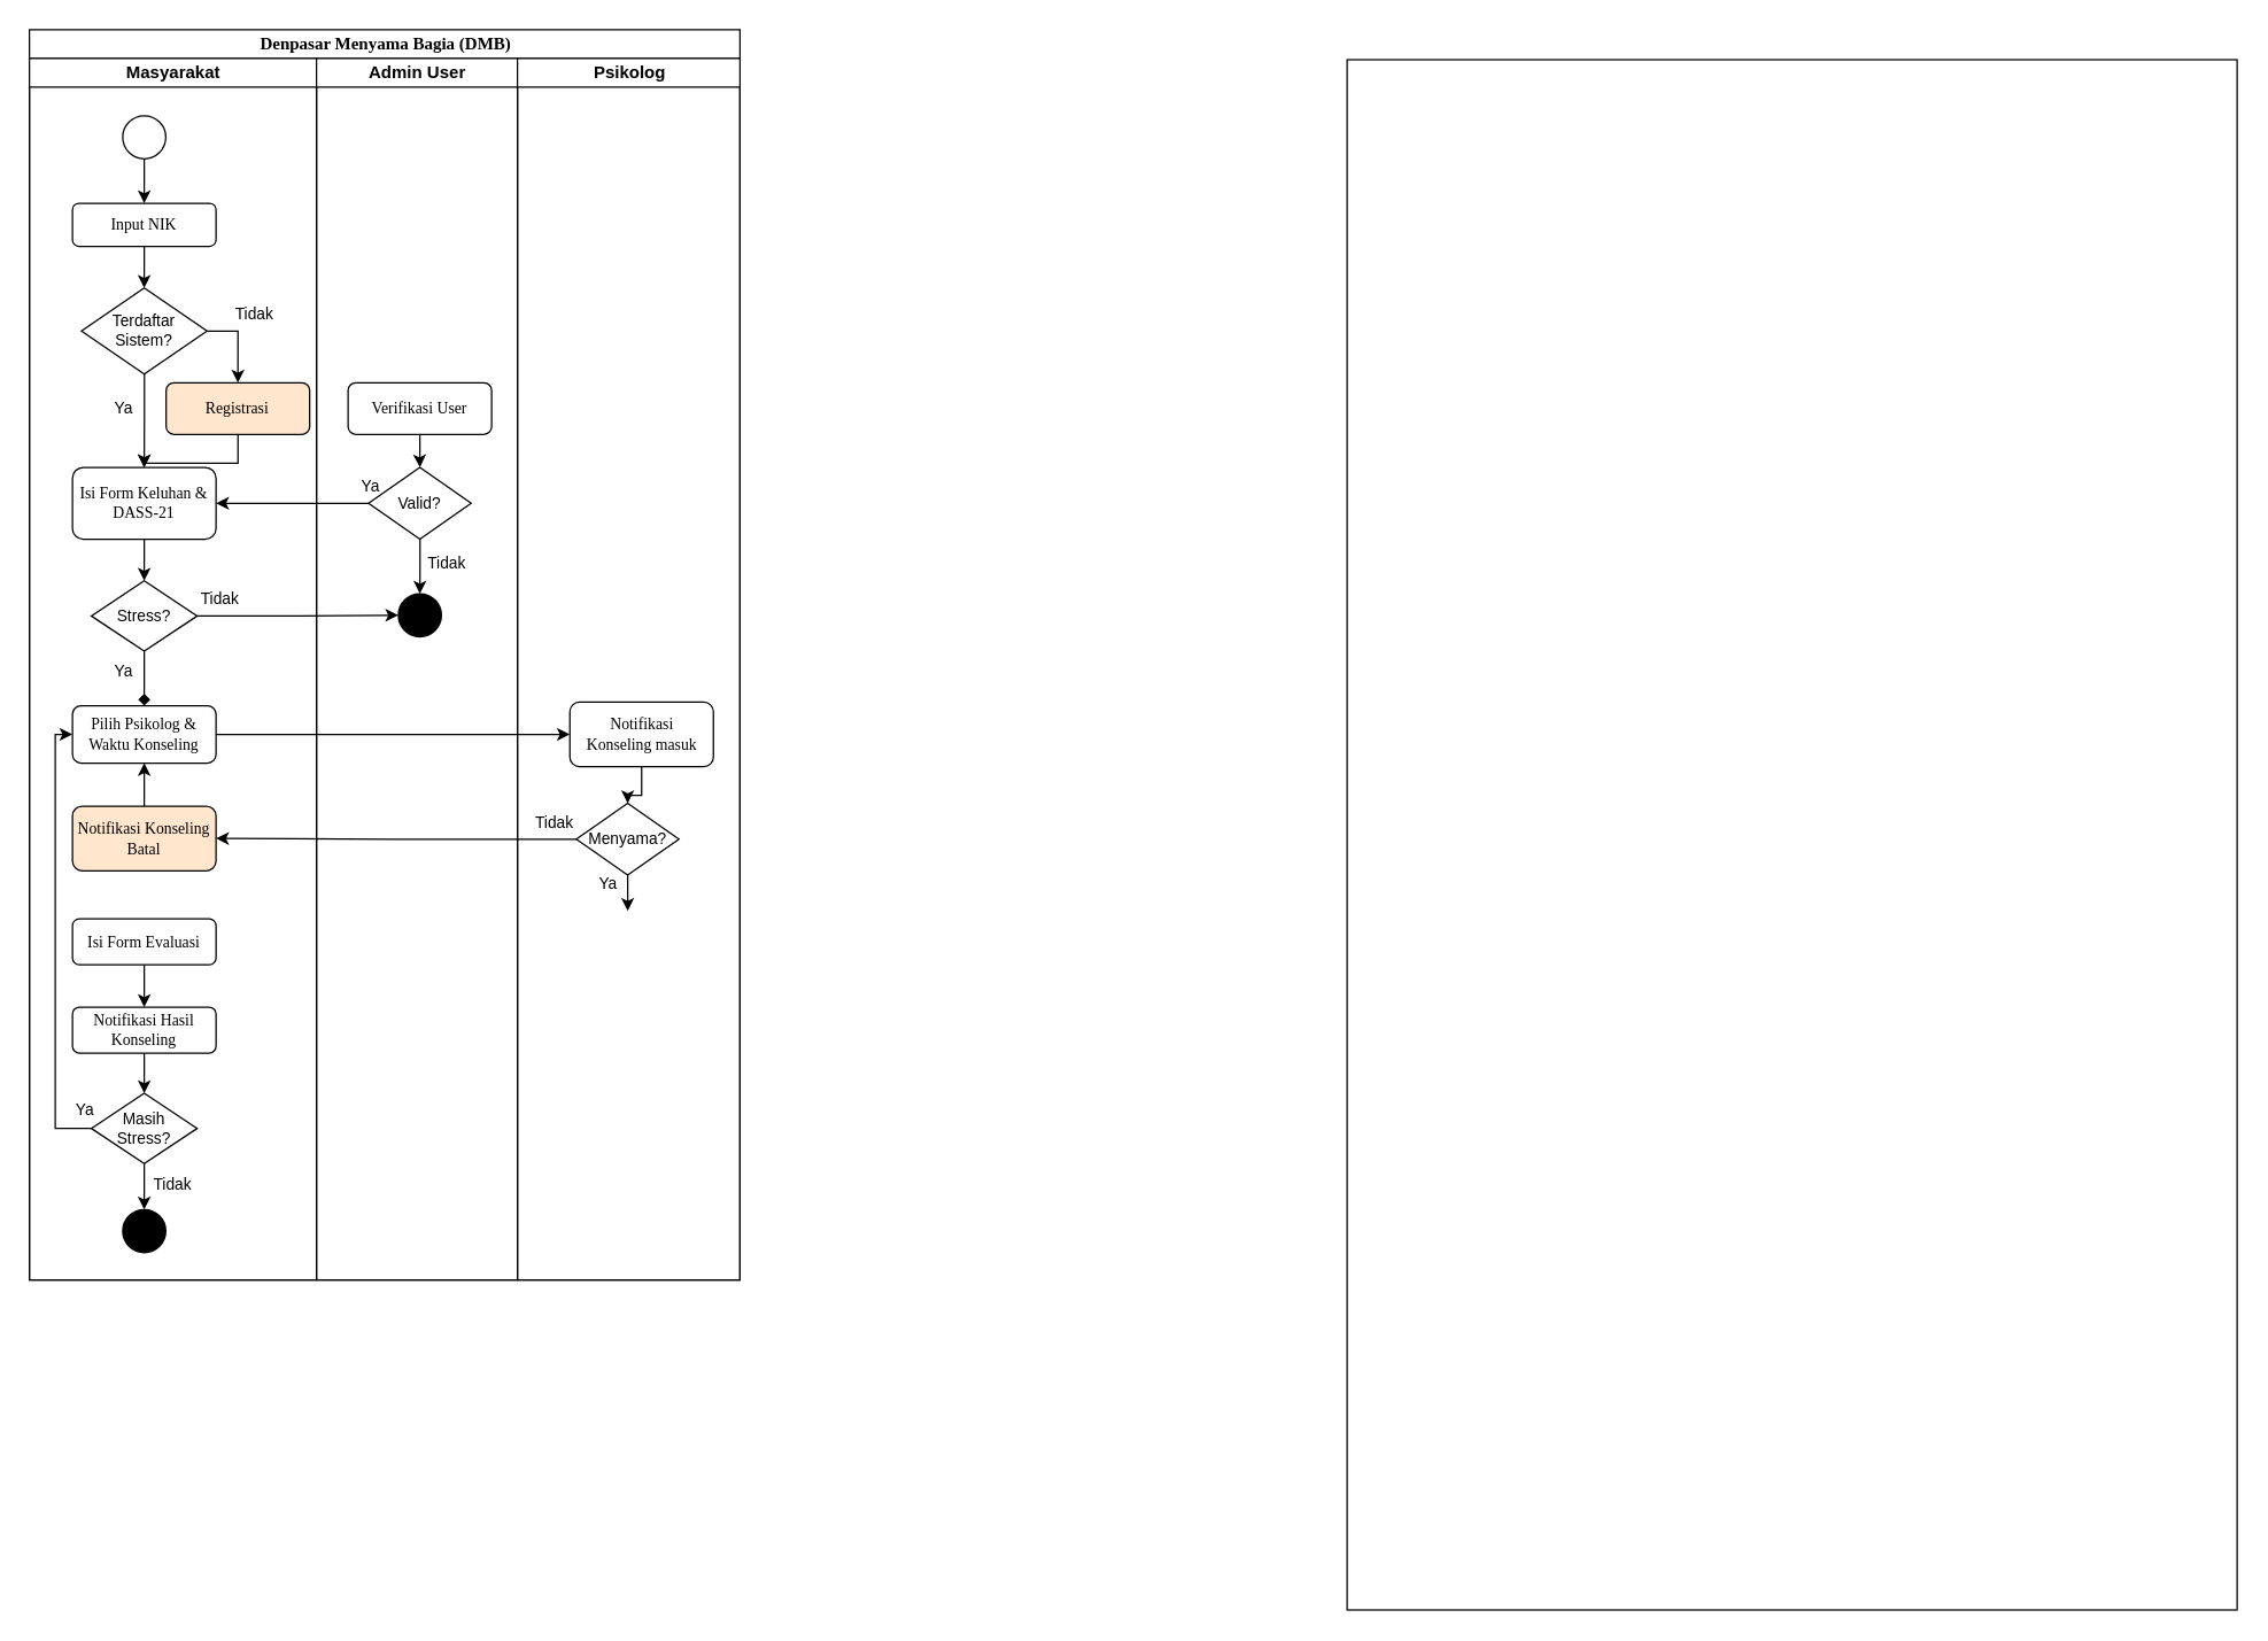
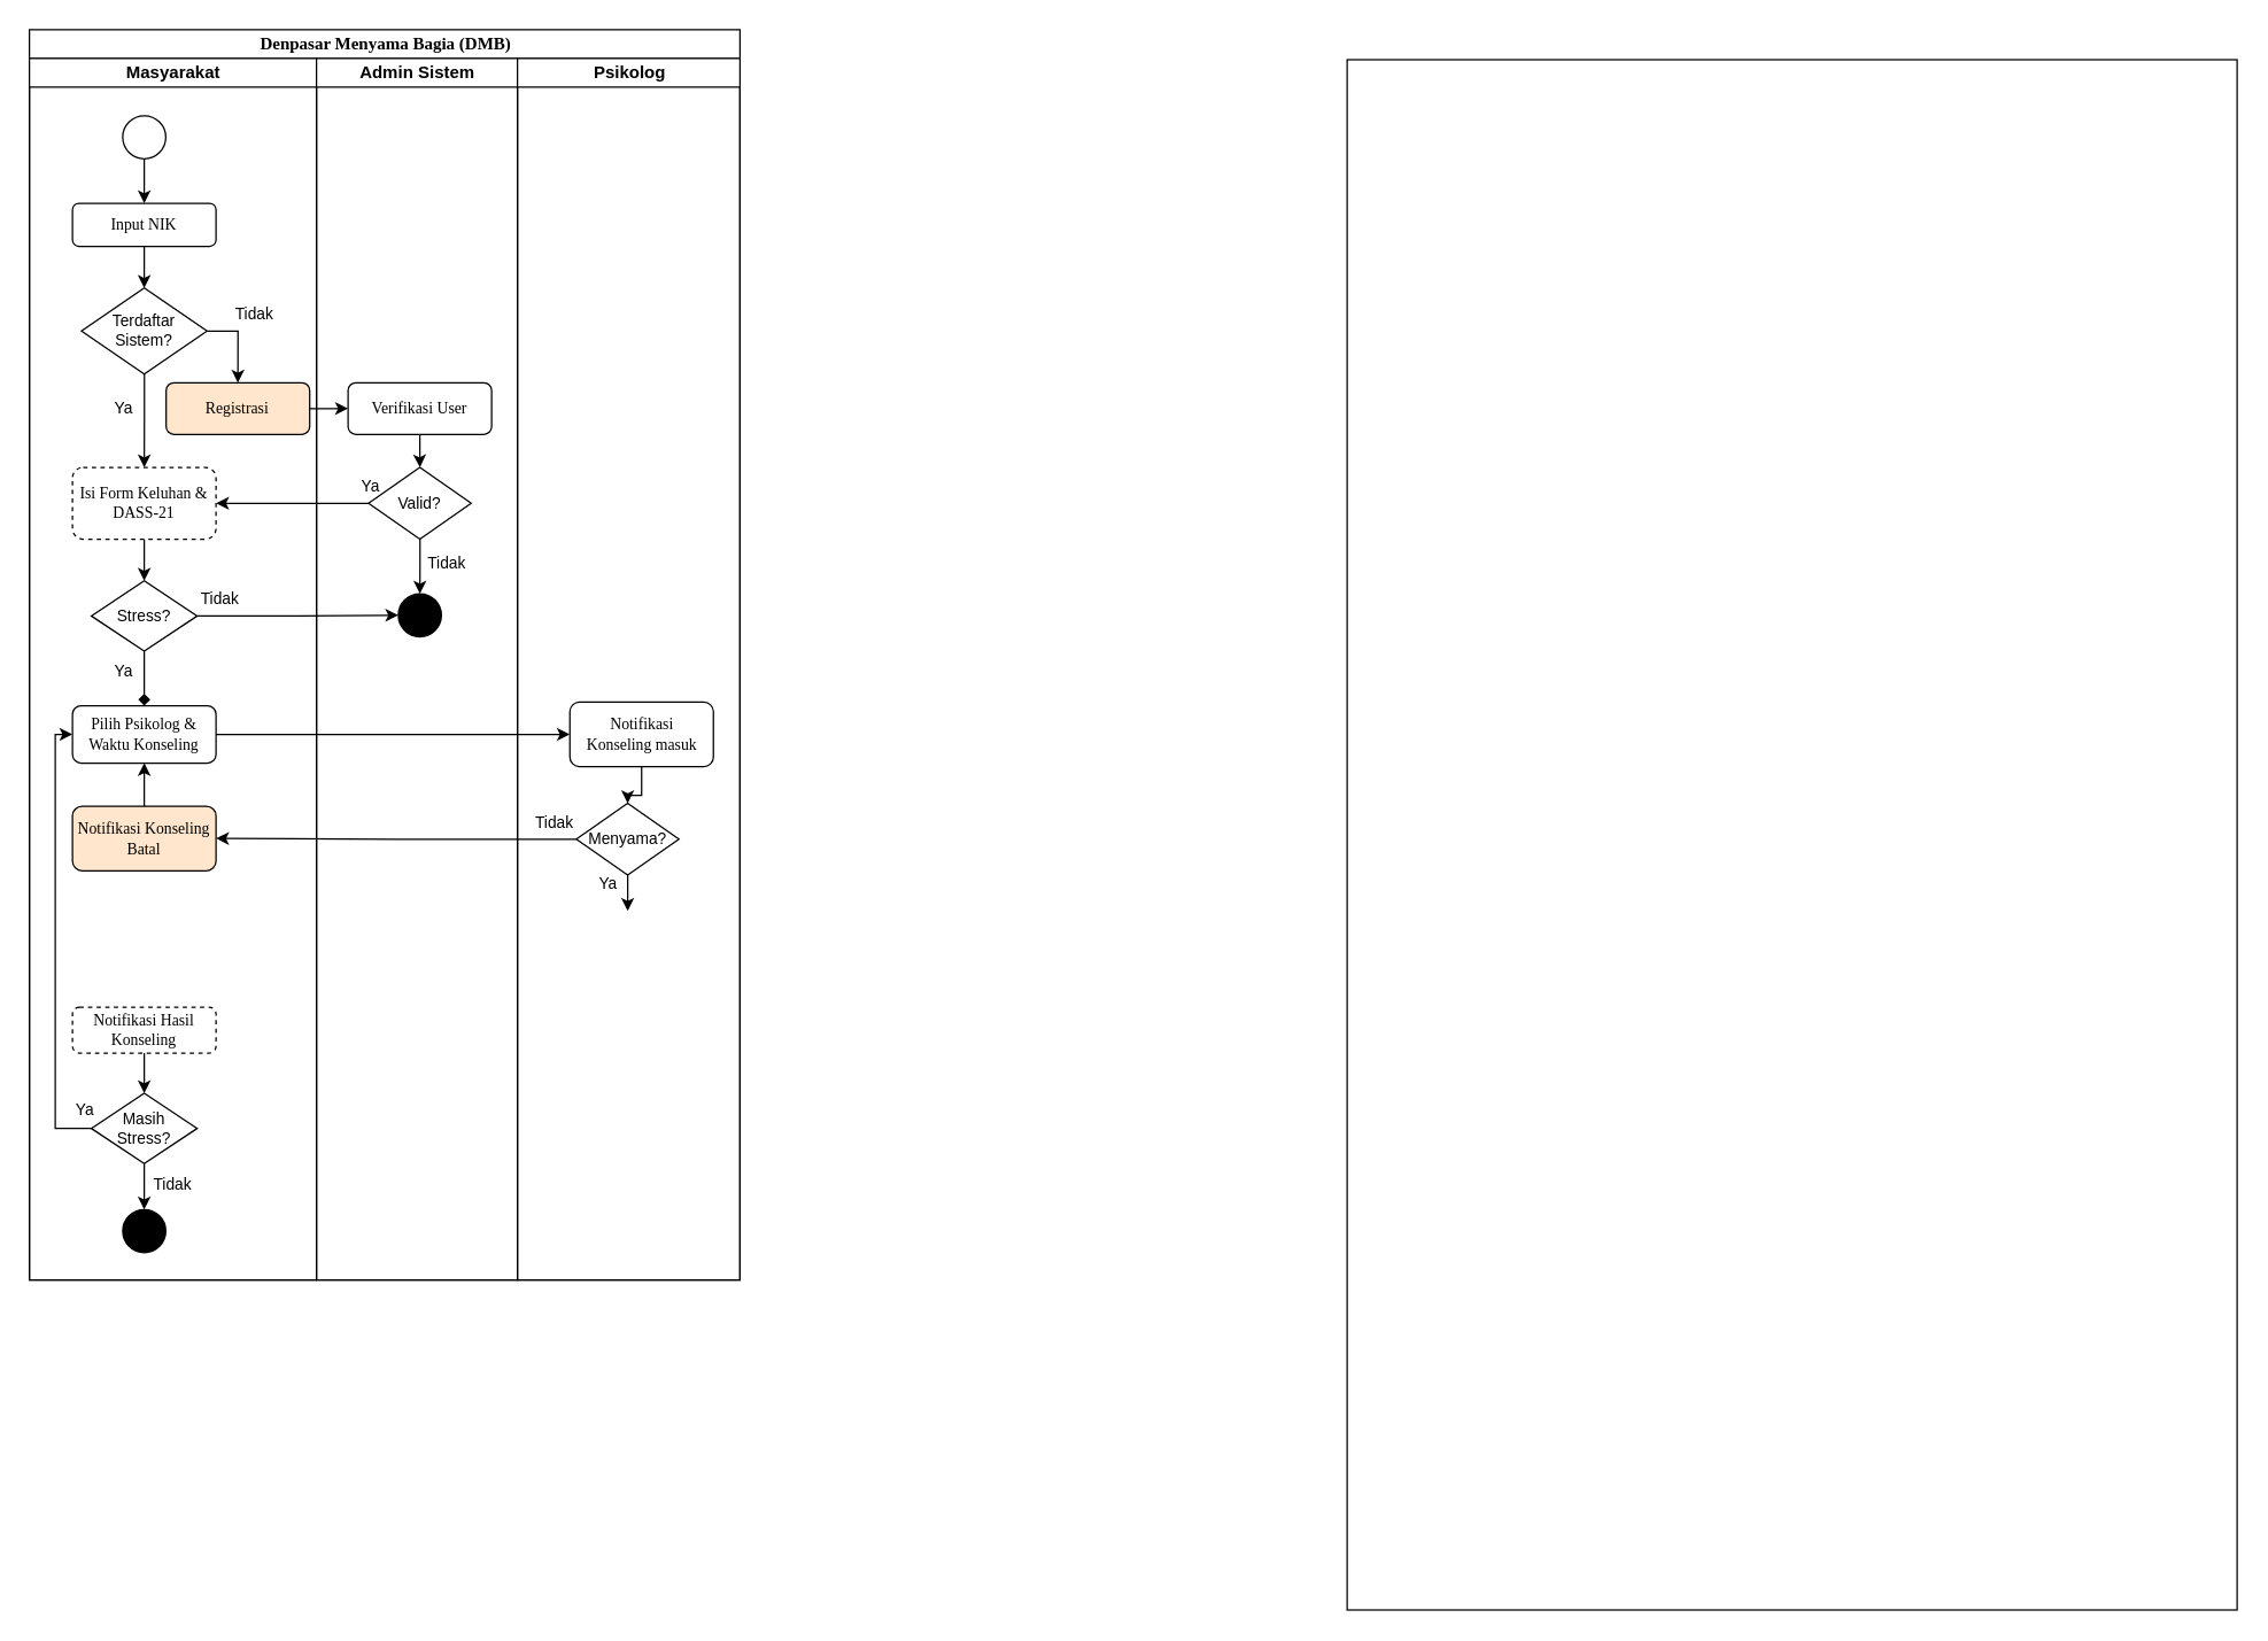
  <mxCell id="0" />
  <mxCell id="1" parent="0" />
  <mxCell id="2" value="" style="rounded=0;whiteSpace=wrap;html=1;fillColor=none;" parent="1" vertex="1"><mxGeometry x="938" y="41" width="620" height="1080" as="geometry" /></mxCell>
  <mxCell id="3" value="&lt;font style=&quot;font-size: 12px;&quot;&gt;Denpasar Menyama Bagia (DMB)&lt;/font&gt;" style="swimlane;html=1;childLayout=stackLayout;startSize=20;rounded=0;shadow=0;labelBackgroundColor=none;strokeWidth=1;fontFamily=Verdana;fontSize=8;align=center;" parent="1" vertex="1"><mxGeometry x="20" y="20" width="495" height="871" as="geometry" /></mxCell>
  <mxCell id="4" value="Masyarakat" style="swimlane;html=1;startSize=20;" parent="3" vertex="1"><mxGeometry y="20" width="200" height="851" as="geometry" /></mxCell>
  <mxCell id="5" style="edgeStyle=orthogonalEdgeStyle;rounded=0;orthogonalLoop=1;jettySize=auto;html=1;entryX=0.5;entryY=0;entryDx=0;entryDy=0;" parent="4" source="6" target="15" edge="1"><mxGeometry relative="1" as="geometry"><mxPoint x="80" y="160" as="targetPoint" /></mxGeometry></mxCell>
  <mxCell id="6" value="&lt;font style=&quot;font-size: 11px;&quot;&gt;Input NIK&lt;/font&gt;" style="rounded=1;whiteSpace=wrap;html=1;shadow=0;labelBackgroundColor=none;strokeWidth=1;fontFamily=Verdana;fontSize=8;align=center;" parent="4" vertex="1"><mxGeometry x="30" y="101" width="100" height="30" as="geometry" /></mxCell>
  <mxCell id="7" style="edgeStyle=orthogonalEdgeStyle;rounded=0;orthogonalLoop=1;jettySize=auto;html=1;" parent="4" source="8" target="6" edge="1"><mxGeometry relative="1" as="geometry" /></mxCell>
  <mxCell id="8" value="" style="ellipse;whiteSpace=wrap;html=1;aspect=fixed;" parent="4" vertex="1"><mxGeometry x="65" y="40" width="30" height="30" as="geometry" /></mxCell>
- <mxCell id="9" style="edgeStyle=orthogonalEdgeStyle;rounded=0;orthogonalLoop=1;jettySize=auto;html=1;" edge="1" parent="4" source="10" target="32"><mxGeometry relative="1" as="geometry" /></mxCell>
- <mxCell id="10" value="&lt;font style=&quot;font-size: 11px;&quot;&gt;Isi Form Evaluasi&lt;/font&gt;" style="rounded=1;whiteSpace=wrap;html=1;shadow=0;labelBackgroundColor=none;strokeWidth=1;fontFamily=Verdana;fontSize=8;align=center;" parent="4" vertex="1"><mxGeometry x="30.01" y="599.5" width="100" height="32" as="geometry" /></mxCell>
  <mxCell id="11" style="edgeStyle=orthogonalEdgeStyle;rounded=0;orthogonalLoop=1;jettySize=auto;html=1;" edge="1" parent="4" source="12" target="20"><mxGeometry relative="1" as="geometry" /></mxCell>
- <mxCell id="12" value="&lt;font style=&quot;font-size: 11px;&quot;&gt;Isi Form Keluhan &amp;amp; DASS-21&lt;br&gt;&lt;/font&gt;" style="rounded=1;whiteSpace=wrap;html=1;shadow=0;labelBackgroundColor=none;strokeWidth=1;fontFamily=Verdana;fontSize=8;align=center;" parent="4" vertex="1"><mxGeometry x="30" y="285" width="100" height="50" as="geometry" /></mxCell>
+ <mxCell id="12" value="&lt;font style=&quot;font-size: 11px;&quot;&gt;Isi Form Keluhan &amp;amp; DASS-21&lt;br&gt;&lt;/font&gt;" style="rounded=1;whiteSpace=wrap;html=1;shadow=0;labelBackgroundColor=none;strokeWidth=1;fontFamily=Verdana;fontSize=8;align=center;dashed=1;" parent="4" vertex="1"><mxGeometry x="30" y="285" width="100" height="50" as="geometry" /></mxCell>
  <mxCell id="13" style="edgeStyle=orthogonalEdgeStyle;rounded=0;orthogonalLoop=1;jettySize=auto;html=1;entryX=0.5;entryY=0;entryDx=0;entryDy=0;" edge="1" parent="4" source="15" target="12"><mxGeometry relative="1" as="geometry" /></mxCell>
  <mxCell id="14" style="edgeStyle=orthogonalEdgeStyle;rounded=0;orthogonalLoop=1;jettySize=auto;html=1;entryX=0.5;entryY=0;entryDx=0;entryDy=0;" edge="1" parent="4" source="15" target="16"><mxGeometry relative="1" as="geometry"><Array as="points"><mxPoint x="145" y="190" /></Array></mxGeometry></mxCell>
  <mxCell id="15" value="Terdaftar Sistem?" style="rhombus;whiteSpace=wrap;html=1;fontSize=11;" vertex="1" parent="4"><mxGeometry x="36.25" y="160" width="87.5" height="60" as="geometry" /></mxCell>
  <mxCell id="16" value="&lt;font style=&quot;font-size: 11px;&quot;&gt;Registrasi&lt;/font&gt;" style="rounded=1;whiteSpace=wrap;html=1;shadow=0;labelBackgroundColor=none;strokeWidth=1;fontFamily=Verdana;fontSize=8;align=center;fillColor=#ffe6cc;" vertex="1" parent="4"><mxGeometry x="95.25" y="226" width="100" height="36" as="geometry" /></mxCell>
  <mxCell id="17" value="Tidak" style="text;html=1;strokeColor=none;fillColor=none;align=center;verticalAlign=middle;whiteSpace=wrap;rounded=0;fontSize=11;" vertex="1" parent="4"><mxGeometry x="127" y="163" width="60" height="30" as="geometry" /></mxCell>
  <mxCell id="18" value="&lt;font style=&quot;font-size: 11px;&quot;&gt;Pilih Psikolog &amp;amp; Waktu Konseling&lt;/font&gt;" style="rounded=1;whiteSpace=wrap;html=1;shadow=0;labelBackgroundColor=none;strokeWidth=1;fontFamily=Verdana;fontSize=8;align=center;" vertex="1" parent="4"><mxGeometry x="30" y="451" width="100" height="40" as="geometry" /></mxCell>
  <mxCell id="19" style="edgeStyle=orthogonalEdgeStyle;rounded=0;orthogonalLoop=1;jettySize=auto;html=1;endArrow=diamond;" edge="1" parent="4" source="20" target="18"><mxGeometry relative="1" as="geometry" /></mxCell>
  <mxCell id="20" value="Stress?" style="rhombus;whiteSpace=wrap;html=1;fontSize=11;" vertex="1" parent="4"><mxGeometry x="43.13" y="364" width="73.75" height="49" as="geometry" /></mxCell>
  <mxCell id="21" value="Ya" style="text;html=1;strokeColor=none;fillColor=none;align=center;verticalAlign=middle;whiteSpace=wrap;rounded=0;fontSize=11;" vertex="1" parent="4"><mxGeometry x="36" y="412" width="60" height="30" as="geometry" /></mxCell>
  <mxCell id="22" value="Tidak" style="text;html=1;strokeColor=none;fillColor=none;align=center;verticalAlign=middle;whiteSpace=wrap;rounded=0;fontSize=11;" vertex="1" parent="4"><mxGeometry x="103" y="362" width="60" height="30" as="geometry" /></mxCell>
  <mxCell id="23" style="edgeStyle=orthogonalEdgeStyle;rounded=0;orthogonalLoop=1;jettySize=auto;html=1;" edge="1" parent="4" source="24" target="18"><mxGeometry relative="1" as="geometry" /></mxCell>
  <mxCell id="24" value="&lt;div&gt;&lt;font style=&quot;font-size: 11px;&quot;&gt;Notifikasi Konseling Batal&lt;br&gt;&lt;/font&gt;&lt;/div&gt;" style="rounded=1;whiteSpace=wrap;html=1;shadow=0;labelBackgroundColor=none;strokeWidth=1;fontFamily=Verdana;fontSize=8;align=center;fillColor=#ffe6cc;" vertex="1" parent="4"><mxGeometry x="30" y="521" width="100" height="45" as="geometry" /></mxCell>
  <mxCell id="25" style="edgeStyle=orthogonalEdgeStyle;rounded=0;orthogonalLoop=1;jettySize=auto;html=1;entryX=0;entryY=0.5;entryDx=0;entryDy=0;" edge="1" parent="4" source="27" target="18"><mxGeometry relative="1" as="geometry"><Array as="points"><mxPoint x="18" y="746" /><mxPoint x="18" y="471" /></Array></mxGeometry></mxCell>
  <mxCell id="26" style="edgeStyle=orthogonalEdgeStyle;rounded=0;orthogonalLoop=1;jettySize=auto;html=1;entryX=0;entryY=0.5;entryDx=0;entryDy=0;" edge="1" parent="4" source="27" target="29"><mxGeometry relative="1" as="geometry" /></mxCell>
  <mxCell id="27" value="&lt;div&gt;Masih&lt;/div&gt;&lt;div&gt;Stress?&lt;/div&gt;" style="rhombus;whiteSpace=wrap;html=1;fontSize=11;" vertex="1" parent="4"><mxGeometry x="43.13" y="721" width="73.75" height="49" as="geometry" /></mxCell>
  <mxCell id="28" value="Ya" style="text;html=1;strokeColor=none;fillColor=none;align=center;verticalAlign=middle;whiteSpace=wrap;rounded=0;fontSize=11;" vertex="1" parent="4"><mxGeometry x="9" y="718" width="60" height="30" as="geometry" /></mxCell>
  <mxCell id="29" value="" style="ellipse;whiteSpace=wrap;html=1;fontSize=8;fontFamily=Verdana;rounded=1;shadow=0;labelBackgroundColor=none;strokeWidth=1;direction=south;fillColor=#000000;" parent="4" vertex="1"><mxGeometry x="65" y="802" width="30" height="30" as="geometry" /></mxCell>
  <mxCell id="30" value="Tidak" style="text;html=1;strokeColor=none;fillColor=none;align=center;verticalAlign=middle;whiteSpace=wrap;rounded=0;fontSize=11;" vertex="1" parent="4"><mxGeometry x="70.01" y="770" width="60" height="30" as="geometry" /></mxCell>
  <mxCell id="31" style="edgeStyle=orthogonalEdgeStyle;rounded=0;orthogonalLoop=1;jettySize=auto;html=1;" edge="1" parent="4" source="32" target="27"><mxGeometry relative="1" as="geometry" /></mxCell>
- <mxCell id="32" value="&lt;font style=&quot;font-size: 11px;&quot;&gt;Notifikasi Hasil Konseling&lt;br&gt;&lt;/font&gt;" style="rounded=1;whiteSpace=wrap;html=1;shadow=0;labelBackgroundColor=none;strokeWidth=1;fontFamily=Verdana;fontSize=8;align=center;" vertex="1" parent="4"><mxGeometry x="30.01" y="661" width="100" height="32" as="geometry" /></mxCell>
- <mxCell id="33" value="Admin User" style="swimlane;html=1;startSize=20;" parent="3" vertex="1"><mxGeometry x="200" y="20" width="140" height="851" as="geometry" /></mxCell>
+ <mxCell id="32" value="&lt;font style=&quot;font-size: 11px;&quot;&gt;Notifikasi Hasil Konseling&lt;br&gt;&lt;/font&gt;" style="rounded=1;whiteSpace=wrap;html=1;shadow=0;labelBackgroundColor=none;strokeWidth=1;fontFamily=Verdana;fontSize=8;align=center;dashed=1;" vertex="1" parent="4"><mxGeometry x="30.01" y="661" width="100" height="32" as="geometry" /></mxCell>
+ <mxCell id="33" value="Admin Sistem" style="swimlane;html=1;startSize=20;" parent="3" vertex="1"><mxGeometry x="200" y="20" width="140" height="851" as="geometry" /></mxCell>
  <mxCell id="34" style="edgeStyle=orthogonalEdgeStyle;rounded=0;orthogonalLoop=1;jettySize=auto;html=1;" edge="1" parent="33" source="35" target="37"><mxGeometry relative="1" as="geometry" /></mxCell>
  <mxCell id="35" value="&lt;font style=&quot;font-size: 11px;&quot;&gt;Verifikasi User&lt;/font&gt;" style="rounded=1;whiteSpace=wrap;html=1;shadow=0;labelBackgroundColor=none;strokeWidth=1;fontFamily=Verdana;fontSize=8;align=center;" parent="33" vertex="1"><mxGeometry x="22" y="226" width="100" height="36" as="geometry" /></mxCell>
  <mxCell id="36" style="edgeStyle=orthogonalEdgeStyle;rounded=0;orthogonalLoop=1;jettySize=auto;html=1;" edge="1" parent="33" source="37" target="38"><mxGeometry relative="1" as="geometry" /></mxCell>
  <mxCell id="37" value="Valid?" style="rhombus;whiteSpace=wrap;html=1;fontSize=11;" vertex="1" parent="33"><mxGeometry x="36.25" y="285" width="71.5" height="50" as="geometry" /></mxCell>
  <mxCell id="38" value="" style="ellipse;whiteSpace=wrap;html=1;fontSize=8;fontFamily=Verdana;rounded=1;shadow=0;labelBackgroundColor=none;strokeWidth=1;direction=south;fillColor=#000000;" vertex="1" parent="33"><mxGeometry x="57" y="373" width="30" height="30" as="geometry" /></mxCell>
  <mxCell id="39" value="Tidak" style="text;html=1;strokeColor=none;fillColor=none;align=center;verticalAlign=middle;whiteSpace=wrap;rounded=0;fontSize=11;" vertex="1" parent="33"><mxGeometry x="61" y="337" width="60" height="30" as="geometry" /></mxCell>
  <mxCell id="40" value="Psikolog" style="swimlane;html=1;startSize=20;" parent="3" vertex="1"><mxGeometry x="340" y="20" width="155" height="851" as="geometry" /></mxCell>
  <mxCell id="41" style="edgeStyle=orthogonalEdgeStyle;rounded=0;orthogonalLoop=1;jettySize=auto;html=1;" edge="1" parent="40" source="42"><mxGeometry relative="1" as="geometry"><mxPoint x="76.833" y="594" as="targetPoint" /></mxGeometry></mxCell>
  <mxCell id="42" value="Menyama?" style="rhombus;whiteSpace=wrap;html=1;fontSize=11;" vertex="1" parent="40"><mxGeometry x="41" y="519" width="71.5" height="50" as="geometry" /></mxCell>
  <mxCell id="43" value="Tidak" style="text;html=1;strokeColor=none;fillColor=none;align=center;verticalAlign=middle;whiteSpace=wrap;rounded=0;fontSize=11;" vertex="1" parent="40"><mxGeometry x="-4" y="518" width="60" height="30" as="geometry" /></mxCell>
  <mxCell id="44" value="Ya" style="text;html=1;strokeColor=none;fillColor=none;align=center;verticalAlign=middle;whiteSpace=wrap;rounded=0;fontSize=11;" vertex="1" parent="40"><mxGeometry x="44" y="560" width="39" height="30" as="geometry" /></mxCell>
  <mxCell id="45" value="&lt;font style=&quot;font-size: 11px;&quot;&gt;Notifikasi&lt;br&gt;Konseling masuk&lt;/font&gt;" style="rounded=1;whiteSpace=wrap;html=1;shadow=0;labelBackgroundColor=none;strokeWidth=1;fontFamily=Verdana;fontSize=8;align=center;" parent="40" vertex="1"><mxGeometry x="36.5" y="448.5" width="100" height="45" as="geometry" /></mxCell>
  <mxCell id="46" style="edgeStyle=orthogonalEdgeStyle;rounded=0;orthogonalLoop=1;jettySize=auto;html=1;" edge="1" parent="40" source="45" target="42"><mxGeometry relative="1" as="geometry" /></mxCell>
- <mxCell id="47" style="edgeStyle=orthogonalEdgeStyle;rounded=0;orthogonalLoop=1;jettySize=auto;html=1;" edge="1" parent="3" source="16" target="12"><mxGeometry relative="1" as="geometry" /></mxCell>
+ <mxCell id="47" style="edgeStyle=orthogonalEdgeStyle;rounded=0;orthogonalLoop=1;jettySize=auto;html=1;entryX=0;entryY=0.5;entryDx=0;entryDy=0;" edge="1" parent="3" source="16" target="35"><mxGeometry relative="1" as="geometry" /></mxCell>
  <mxCell id="48" style="edgeStyle=orthogonalEdgeStyle;rounded=0;orthogonalLoop=1;jettySize=auto;html=1;" edge="1" parent="3" source="37" target="12"><mxGeometry relative="1" as="geometry" /></mxCell>
  <mxCell id="49" style="edgeStyle=orthogonalEdgeStyle;rounded=0;orthogonalLoop=1;jettySize=auto;html=1;entryX=0.5;entryY=1;entryDx=0;entryDy=0;" edge="1" parent="3" source="20" target="38"><mxGeometry relative="1" as="geometry" /></mxCell>
  <mxCell id="50" style="edgeStyle=orthogonalEdgeStyle;rounded=0;orthogonalLoop=1;jettySize=auto;html=1;entryX=1;entryY=0.5;entryDx=0;entryDy=0;" edge="1" parent="3" source="42" target="24"><mxGeometry relative="1" as="geometry"><mxPoint x="148" y="564" as="targetPoint" /></mxGeometry></mxCell>
  <mxCell id="51" style="edgeStyle=orthogonalEdgeStyle;rounded=0;orthogonalLoop=1;jettySize=auto;html=1;" edge="1" parent="3" source="18" target="45"><mxGeometry relative="1" as="geometry" /></mxCell>
  <mxCell id="52" value="Ya" style="text;html=1;strokeColor=none;fillColor=none;align=center;verticalAlign=middle;whiteSpace=wrap;rounded=0;fontSize=11;" vertex="1" parent="1"><mxGeometry x="56.25" y="269" width="60" height="30" as="geometry" /></mxCell>
  <mxCell id="53" value="Ya" style="text;html=1;strokeColor=none;fillColor=none;align=center;verticalAlign=middle;whiteSpace=wrap;rounded=0;fontSize=11;" vertex="1" parent="1"><mxGeometry x="228" y="323" width="60" height="30" as="geometry" /></mxCell>
